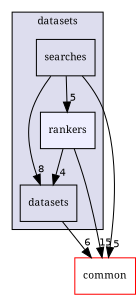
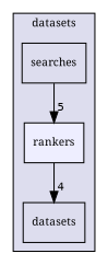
  digraph {
    compound=true
    fontname="Noto Serif"
    node [fontname="Noto Serif" fontsize=10 shape=box]
    edge [fontname="Noto Serif" headlabel=5 labeldistance=1.5 labelfontname=Helvetica labelfontsize=10]
    n1 [label=searches]
    n2 [label=datasets]
    n3 [fillcolor="#eeeeff" label=rankers pencolor=black style=filled]
-   n4 [color=red fillcolor=white label=common style=filled]
    subgraph cluster_1 {
      bgcolor="#ddddee"
      fontsize=10
      label=datasets
      pencolor=black
      n1
      n2
      n3
    }
-   n1 -> n2 [headlabel=8]
    n1 -> n3
-   n1 -> n4
-   n2 -> n4 [headlabel=6]
    n3 -> n2 [headlabel=4]
-   n3 -> n4 [headlabel=15]
  }
